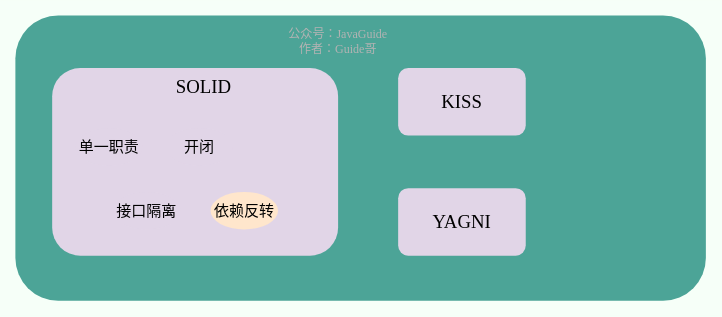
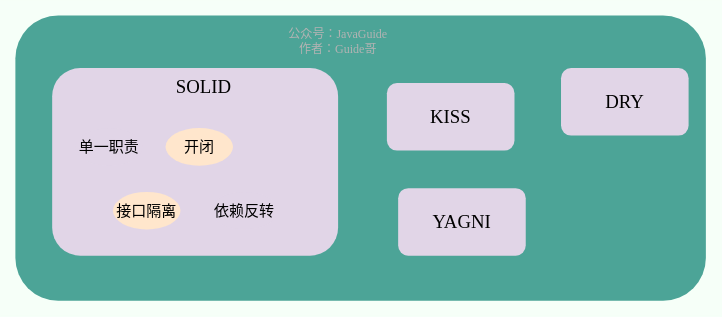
  <mxCell id="0" />
  <mxCell id="1" parent="0" />
  <mxCell id="2" value="" style="rounded=1;whiteSpace=wrap;html=1;strokeWidth=1;fillColor=#4CA497;strokeColor=none;shadow=0;sketch=0;fontFamily=JetBrains Mono;fontSource=https%3A%2F%2Ffonts.googleapis.com%2Fcss%3Ffamily%3DJetBrains%2BMono;" parent="1" vertex="1"><mxGeometry x="20" y="20" width="920" height="380" as="geometry" /></mxCell>
  <mxCell id="3" value="" style="rounded=1;whiteSpace=wrap;html=1;strokeWidth=1;fillColor=#e1d5e7;strokeColor=none;shadow=0;sketch=0;fontFamily=JetBrains Mono;fontSource=https%3A%2F%2Ffonts.googleapis.com%2Fcss%3Ffamily%3DJetBrains%2BMono;" parent="1" vertex="1"><mxGeometry x="69" y="90" width="381" height="250" as="geometry" /></mxCell>
  <mxCell id="4" value="SOLID" style="text;html=1;strokeColor=none;fillColor=none;align=center;verticalAlign=middle;whiteSpace=wrap;rounded=0;fontSize=25;shadow=0;sketch=0;fontFamily=JetBrains Mono;fontSource=https%3A%2F%2Ffonts.googleapis.com%2Fcss%3Ffamily%3DJetBrains%2BMono;" parent="1" vertex="1"><mxGeometry x="226" y="105" width="90" height="20" as="geometry" /></mxCell>
  <mxCell id="5" value="公众号：JavaGuide&lt;br style=&quot;font-size: 16px;&quot;&gt;作者：Guide哥" style="text;html=1;strokeColor=none;fillColor=none;align=center;verticalAlign=middle;whiteSpace=wrap;rounded=0;labelBackgroundColor=none;fontSize=16;fontColor=#B3B3B3;rotation=0;sketch=0;shadow=0;fontFamily=JetBrains Mono;fontSource=https%3A%2F%2Ffonts.googleapis.com%2Fcss%3Ffamily%3DJetBrains%2BMono;" parent="1" vertex="1"><mxGeometry x="360" y="50" width="180" height="10" as="geometry" /></mxCell>
  <mxCell id="6" value="单一职责" style="ellipse;whiteSpace=wrap;html=1;strokeWidth=1;fontSize=20;fillColor=#e1d5e7;strokeColor=none;shadow=0;sketch=0;fontFamily=JetBrains Mono;fontSource=https%3A%2F%2Ffonts.googleapis.com%2Fcss%3Ffamily%3DJetBrains%2BMono;" parent="1" vertex="1"><mxGeometry x="100" y="170" width="90" height="50" as="geometry" /></mxCell>
- <mxCell id="7" value="开闭" style="ellipse;whiteSpace=wrap;html=1;strokeWidth=1;fontSize=20;fillColor=#e1d5e7;strokeColor=none;shadow=0;sketch=0;fontFamily=JetBrains Mono;fontSource=https%3A%2F%2Ffonts.googleapis.com%2Fcss%3Ffamily%3DJetBrains%2BMono;" parent="1" vertex="1"><mxGeometry x="220" y="170" width="90" height="50" as="geometry" /></mxCell>
- <mxCell id="8" value="接口隔离" style="ellipse;whiteSpace=wrap;html=1;strokeWidth=1;fontSize=20;fillColor=#e1d5e7;strokeColor=none;shadow=0;sketch=0;fontFamily=JetBrains Mono;fontSource=https%3A%2F%2Ffonts.googleapis.com%2Fcss%3Ffamily%3DJetBrains%2BMono;" parent="1" vertex="1"><mxGeometry x="150" y="255" width="90" height="50" as="geometry" /></mxCell>
- <mxCell id="9" value="依赖反转" style="ellipse;whiteSpace=wrap;html=1;strokeWidth=1;fontSize=20;fillColor=#ffe6cc;strokeColor=none;shadow=0;sketch=0;fontFamily=JetBrains Mono;fontSource=https%3A%2F%2Ffonts.googleapis.com%2Fcss%3Ffamily%3DJetBrains%2BMono;" parent="1" vertex="1"><mxGeometry x="280" y="255" width="90" height="50" as="geometry" /></mxCell>
- <mxCell id="10" value="KISS" style="rounded=1;whiteSpace=wrap;html=1;strokeWidth=1;fillColor=#e1d5e7;strokeColor=none;shadow=0;fontSize=25;sketch=0;fontFamily=JetBrains Mono;fontSource=https%3A%2F%2Ffonts.googleapis.com%2Fcss%3Ffamily%3DJetBrains%2BMono;" parent="1" vertex="1"><mxGeometry x="530" y="90" width="170" height="90" as="geometry" /></mxCell>
+ <mxCell id="7" value="开闭" style="ellipse;whiteSpace=wrap;html=1;strokeWidth=1;fontSize=20;fillColor=#ffe6cc;strokeColor=none;shadow=0;sketch=0;fontFamily=JetBrains Mono;fontSource=https%3A%2F%2Ffonts.googleapis.com%2Fcss%3Ffamily%3DJetBrains%2BMono;" parent="1" vertex="1"><mxGeometry x="220" y="170" width="90" height="50" as="geometry" /></mxCell>
+ <mxCell id="8" value="接口隔离" style="ellipse;whiteSpace=wrap;html=1;strokeWidth=1;fontSize=20;fillColor=#ffe6cc;strokeColor=none;shadow=0;sketch=0;fontFamily=JetBrains Mono;fontSource=https%3A%2F%2Ffonts.googleapis.com%2Fcss%3Ffamily%3DJetBrains%2BMono;" parent="1" vertex="1"><mxGeometry x="150" y="255" width="90" height="50" as="geometry" /></mxCell>
+ <mxCell id="9" value="依赖反转" style="ellipse;whiteSpace=wrap;html=1;strokeWidth=1;fontSize=20;fillColor=#e1d5e7;strokeColor=none;shadow=0;sketch=0;fontFamily=JetBrains Mono;fontSource=https%3A%2F%2Ffonts.googleapis.com%2Fcss%3Ffamily%3DJetBrains%2BMono;" parent="1" vertex="1"><mxGeometry x="280" y="255" width="90" height="50" as="geometry" /></mxCell>
+ <mxCell id="10" value="KISS" style="rounded=1;whiteSpace=wrap;html=1;strokeWidth=1;fillColor=#e1d5e7;strokeColor=none;shadow=0;fontSize=25;sketch=0;fontFamily=JetBrains Mono;fontSource=https%3A%2F%2Ffonts.googleapis.com%2Fcss%3Ffamily%3DJetBrains%2BMono;" parent="1" vertex="1"><mxGeometry x="515" y="110" width="170" height="90" as="geometry" /></mxCell>
  <mxCell id="11" value="YAGNI" style="rounded=1;whiteSpace=wrap;html=1;strokeWidth=1;fillColor=#e1d5e7;strokeColor=none;shadow=0;fontSize=25;sketch=0;fontFamily=JetBrains Mono;fontSource=https%3A%2F%2Ffonts.googleapis.com%2Fcss%3Ffamily%3DJetBrains%2BMono;" parent="1" vertex="1"><mxGeometry x="530" y="250" width="170" height="90" as="geometry" /></mxCell>
+ <mxCell id="12" value="DRY" style="rounded=1;whiteSpace=wrap;html=1;strokeWidth=1;fillColor=#e1d5e7;strokeColor=none;shadow=0;fontSize=25;sketch=0;fontFamily=JetBrains Mono;fontSource=https%3A%2F%2Ffonts.googleapis.com%2Fcss%3Ffamily%3DJetBrains%2BMono;" parent="1" vertex="1"><mxGeometry x="747" y="90" width="170" height="90" as="geometry" /></mxCell>
